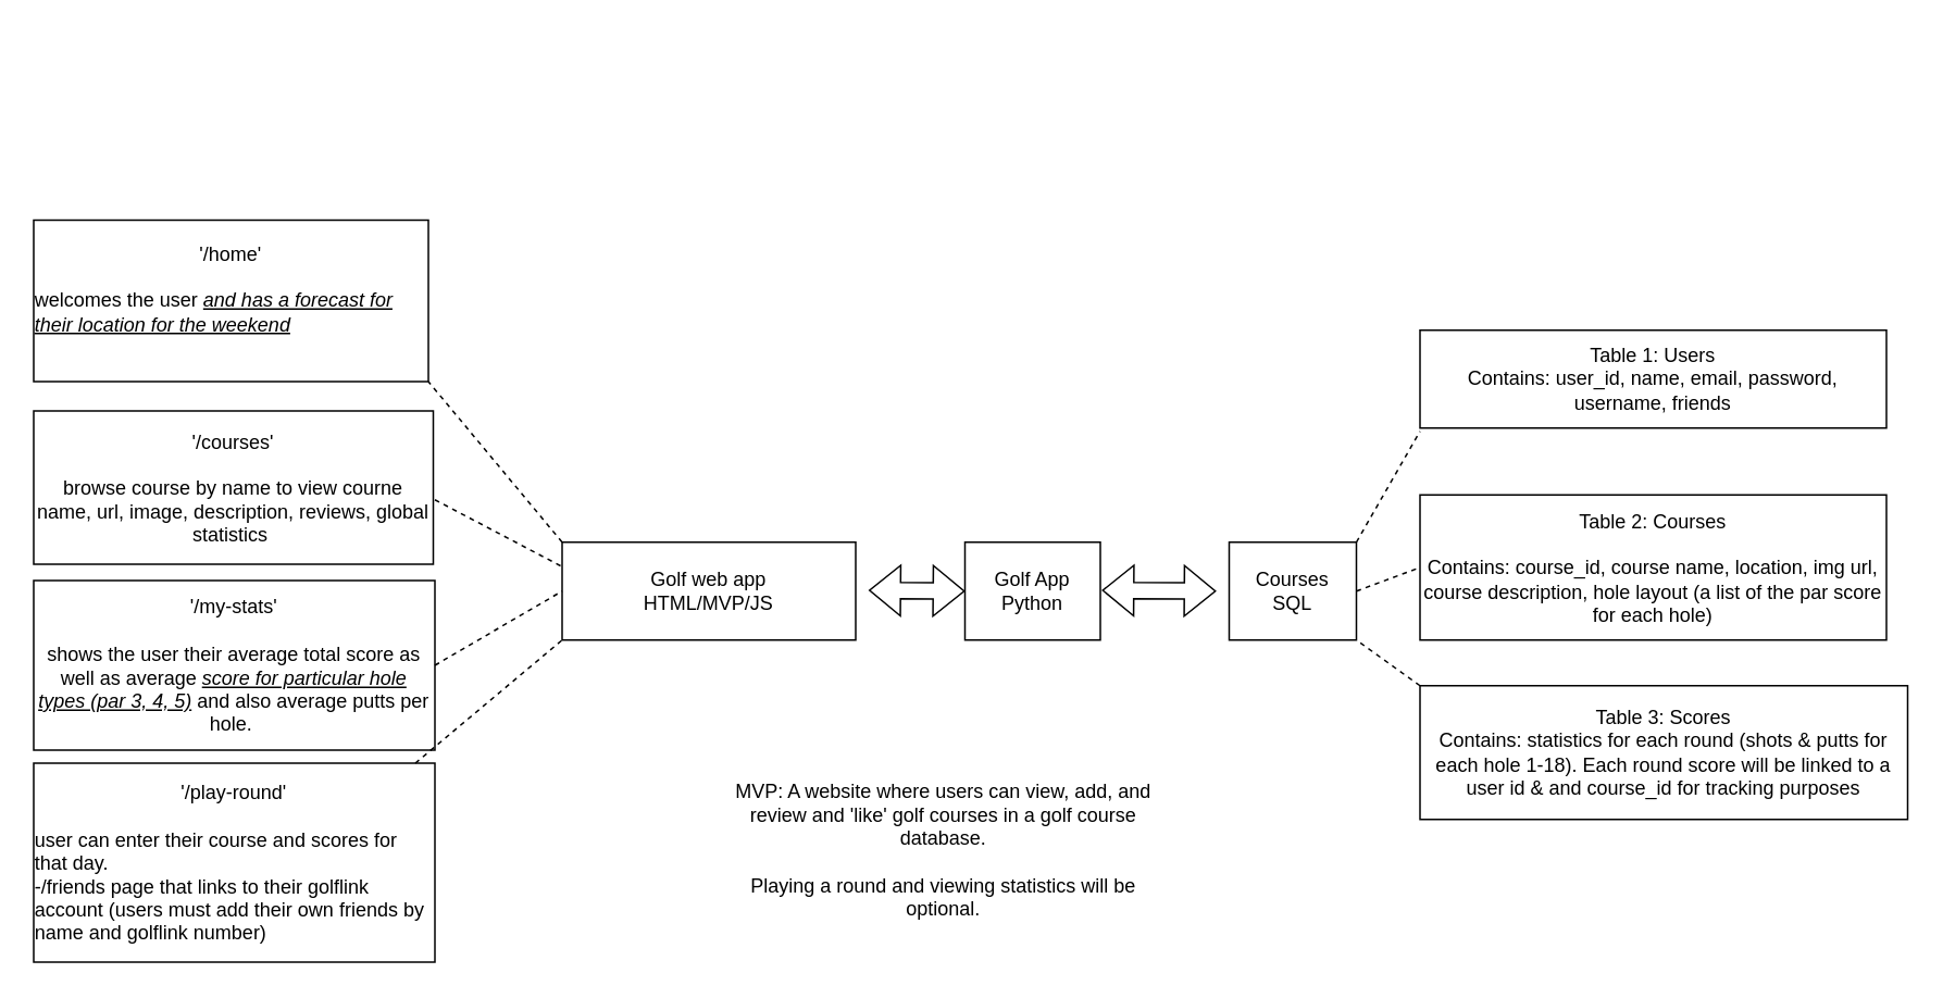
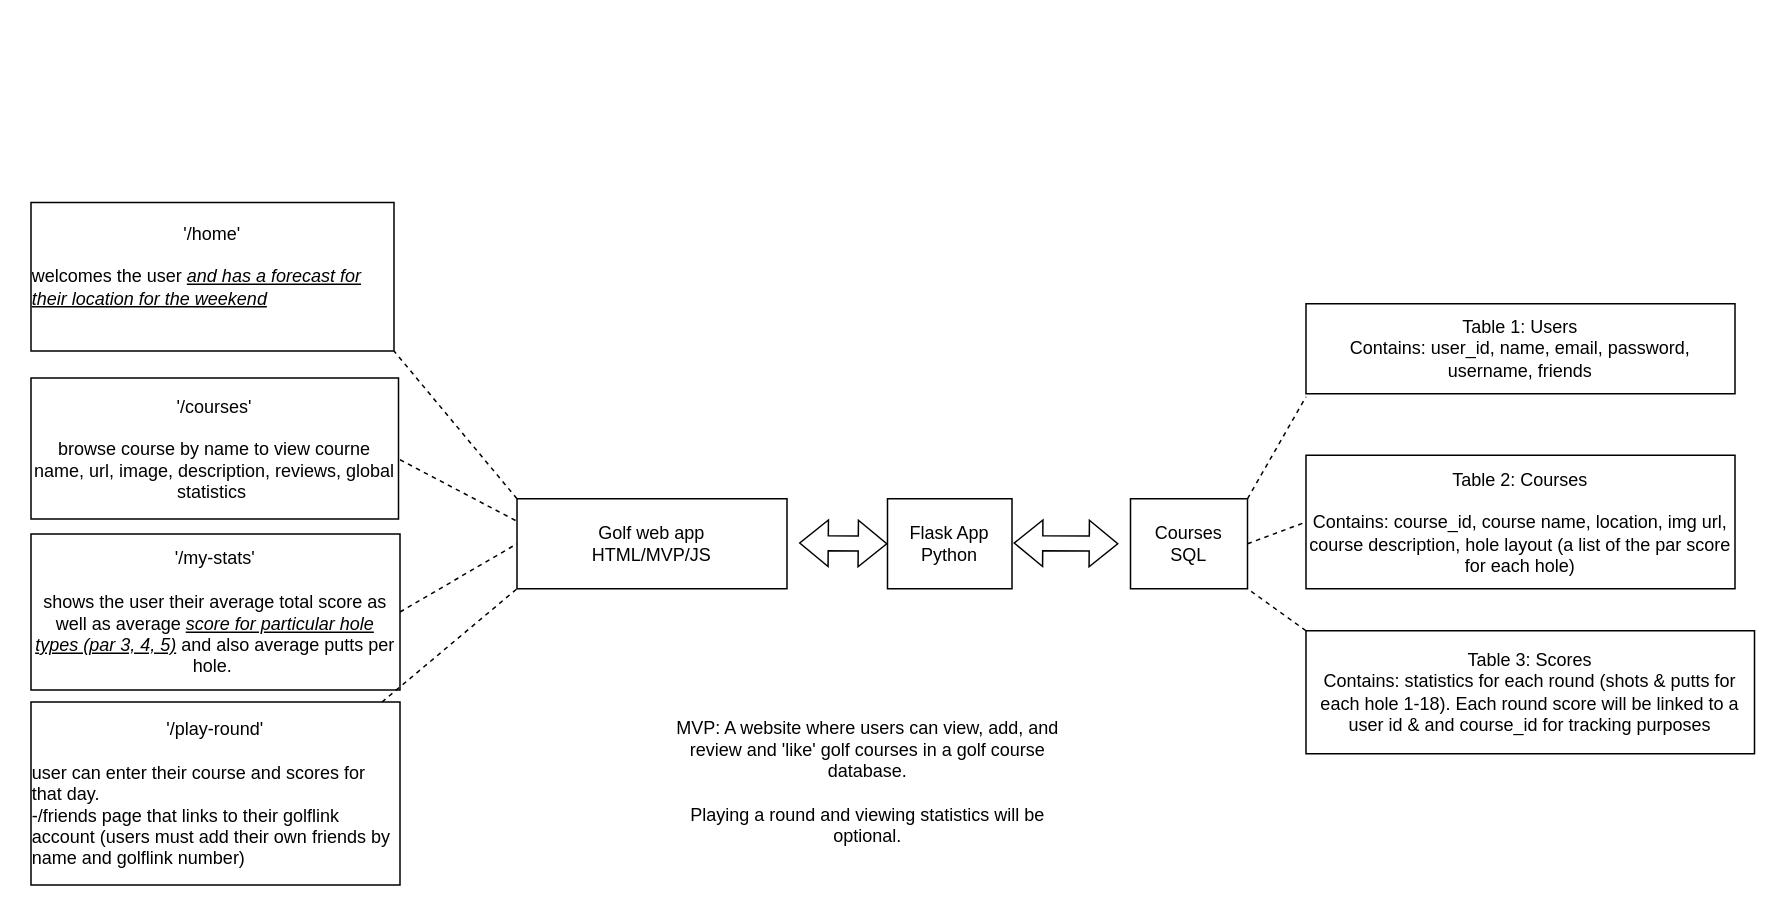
  <mxCell id="0" />
  <mxCell id="1" parent="0" />
  <mxCell id="2" value="Golf web app&lt;br&gt;HTML/MVP/JS" style="rounded=0;whiteSpace=wrap;html=1;" vertex="1" parent="1"><mxGeometry x="344" y="332" width="180" height="60" as="geometry" /></mxCell>
- <mxCell id="3" value="Golf App&lt;br&gt;Python" style="rounded=0;whiteSpace=wrap;html=1;" vertex="1" parent="1"><mxGeometry x="591" y="332" width="83" height="60" as="geometry" /></mxCell>
+ <mxCell id="3" value="Flask App&lt;br&gt;Python" style="rounded=0;whiteSpace=wrap;html=1;" vertex="1" parent="1"><mxGeometry x="591" y="332" width="83" height="60" as="geometry" /></mxCell>
  <mxCell id="4" value="Courses&lt;br&gt;SQL" style="rounded=0;whiteSpace=wrap;html=1;" vertex="1" parent="1"><mxGeometry x="753" y="332" width="78" height="60" as="geometry" /></mxCell>
  <mxCell id="5" value="Table 1: Users&lt;br&gt;Contains: user_id, name, email, password, username, friends" style="rounded=0;whiteSpace=wrap;html=1;" vertex="1" parent="1"><mxGeometry x="870" y="202" width="286" height="60" as="geometry" /></mxCell>
  <mxCell id="6" value="Table 2: Courses&lt;br&gt;&lt;br&gt;Contains: course_id, course name, location, img url, course description, hole layout (a list of the par score for each hole)" style="rounded=0;whiteSpace=wrap;html=1;" vertex="1" parent="1"><mxGeometry x="870" y="303" width="286" height="89" as="geometry" /></mxCell>
  <mxCell id="7" value="Table 3: Scores&lt;br&gt;Contains: statistics for each round (shots &amp;amp; putts for each hole 1-18). Each round score will be linked to a user id &amp;amp; and course_id for tracking purposes" style="rounded=0;whiteSpace=wrap;html=1;" vertex="1" parent="1"><mxGeometry x="870" y="420" width="299" height="82" as="geometry" /></mxCell>
  <mxCell id="8" value="" style="shape=flexArrow;endArrow=classic;startArrow=classic;html=1;rounded=0;" edge="1" parent="1"><mxGeometry width="100" height="100" relative="1" as="geometry"><mxPoint x="532" y="361.5" as="sourcePoint" /><mxPoint x="591" y="362" as="targetPoint" /></mxGeometry></mxCell>
  <mxCell id="9" value="" style="shape=flexArrow;endArrow=classic;startArrow=classic;html=1;rounded=0;" edge="1" parent="1"><mxGeometry width="100" height="100" relative="1" as="geometry"><mxPoint x="675" y="361.5" as="sourcePoint" /><mxPoint x="745" y="362" as="targetPoint" /></mxGeometry></mxCell>
  <mxCell id="10" value="&lt;div style=&quot;text-align: left;&quot;&gt;&lt;br&gt;&lt;/div&gt;" style="text;html=1;strokeColor=none;fillColor=none;align=center;verticalAlign=middle;whiteSpace=wrap;rounded=0;" vertex="1" parent="1"><mxGeometry x="487" y="20" width="230" height="372" as="geometry" /></mxCell>
  <mxCell id="11" value="" style="endArrow=none;dashed=1;html=1;rounded=0;" edge="1" parent="1"><mxGeometry width="50" height="50" relative="1" as="geometry"><mxPoint x="831" y="332" as="sourcePoint" /><mxPoint x="870" y="264" as="targetPoint" /></mxGeometry></mxCell>
  <mxCell id="12" value="" style="endArrow=none;dashed=1;html=1;rounded=0;exitX=0;exitY=0;exitDx=0;exitDy=0;" edge="1" parent="1" source="7"><mxGeometry width="50" height="50" relative="1" as="geometry"><mxPoint x="781" y="442" as="sourcePoint" /><mxPoint x="831" y="392" as="targetPoint" /></mxGeometry></mxCell>
  <mxCell id="13" value="" style="endArrow=none;dashed=1;html=1;rounded=0;entryX=0;entryY=0.5;entryDx=0;entryDy=0;" edge="1" parent="1" target="6"><mxGeometry width="50" height="50" relative="1" as="geometry"><mxPoint x="831" y="362" as="sourcePoint" /><mxPoint x="881" y="316" as="targetPoint" /></mxGeometry></mxCell>
  <mxCell id="14" value="MVP: A website where users can view, add, and review and 'like' golf courses in a golf course database.&lt;br&gt;&lt;br&gt;Playing a round and viewing statistics will be optional." style="text;html=1;strokeColor=none;fillColor=none;align=center;verticalAlign=middle;whiteSpace=wrap;rounded=0;" vertex="1" parent="1"><mxGeometry x="448" y="475" width="260" height="91" as="geometry" /></mxCell>
  <mxCell id="15" value="'/home'&lt;br&gt;&lt;br&gt;&lt;div style=&quot;border-color: var(--border-color); text-align: left;&quot;&gt;welcomes the user&amp;nbsp;&lt;i style=&quot;border-color: var(--border-color);&quot;&gt;&lt;u style=&quot;border-color: var(--border-color);&quot;&gt;and has a forecast for their location for the weekend&lt;/u&gt;&lt;/i&gt;&lt;/div&gt;&lt;div&gt;&lt;span style=&quot;border-color: var(--border-color); background-color: initial;&quot;&gt;&lt;i style=&quot;border-color: var(--border-color);&quot;&gt;&lt;u style=&quot;border-color: var(--border-color);&quot;&gt;&lt;br&gt;&lt;/u&gt;&lt;/i&gt;&lt;/span&gt;&lt;/div&gt;" style="rounded=0;whiteSpace=wrap;html=1;" vertex="1" parent="1"><mxGeometry x="20" y="134.5" width="242" height="99" as="geometry" /></mxCell>
  <mxCell id="16" value="'/courses'&lt;br&gt;&lt;br&gt;browse course by name to view courne name, url, image, description, reviews, global statistics&amp;nbsp;" style="rounded=0;whiteSpace=wrap;html=1;" vertex="1" parent="1"><mxGeometry x="20" y="251.5" width="245" height="94" as="geometry" /></mxCell>
  <mxCell id="17" value="'/my-stats'&lt;br&gt;&lt;br&gt;shows the user their average total score as well as average&amp;nbsp;&lt;u style=&quot;border-color: var(--border-color); text-align: left;&quot;&gt;&lt;i style=&quot;border-color: var(--border-color);&quot;&gt;score for particular hole types (par 3, 4, 5)&lt;/i&gt;&lt;/u&gt;&lt;span style=&quot;text-align: left;&quot;&gt;&amp;nbsp;and also average putts per hole.&amp;nbsp;&lt;/span&gt;" style="rounded=0;whiteSpace=wrap;html=1;" vertex="1" parent="1"><mxGeometry x="20" y="355.5" width="246" height="104" as="geometry" /></mxCell>
  <mxCell id="18" value="'/play-round'&lt;br&gt;&lt;br&gt;&lt;div style=&quot;border-color: var(--border-color); text-align: left;&quot;&gt;user can enter their course and scores for that day.&lt;/div&gt;&lt;div style=&quot;border-color: var(--border-color); text-align: left;&quot;&gt;&lt;span style=&quot;border-color: var(--border-color); background-color: initial;&quot;&gt;-/friends page that links to their golflink account (users must add their own friends by name and golflink number)&lt;/span&gt;&lt;/div&gt;" style="rounded=0;whiteSpace=wrap;html=1;" vertex="1" parent="1"><mxGeometry x="20" y="467.5" width="246" height="122" as="geometry" /></mxCell>
  <mxCell id="19" value="" style="endArrow=none;dashed=1;html=1;rounded=0;entryX=0;entryY=0.25;entryDx=0;entryDy=0;" edge="1" parent="1" target="2"><mxGeometry width="50" height="50" relative="1" as="geometry"><mxPoint x="266" y="306" as="sourcePoint" /><mxPoint x="315" y="303" as="targetPoint" /></mxGeometry></mxCell>
  <mxCell id="20" value="" style="endArrow=none;dashed=1;html=1;rounded=0;entryX=1;entryY=1;entryDx=0;entryDy=0;exitX=0;exitY=0;exitDx=0;exitDy=0;" edge="1" parent="1" source="2" target="15"><mxGeometry width="50" height="50" relative="1" as="geometry"><mxPoint x="396" y="317" as="sourcePoint" /><mxPoint x="446" y="267" as="targetPoint" /></mxGeometry></mxCell>
  <mxCell id="21" value="" style="endArrow=none;dashed=1;html=1;rounded=0;exitX=1;exitY=0.5;exitDx=0;exitDy=0;entryX=0;entryY=0.5;entryDx=0;entryDy=0;" edge="1" parent="1" source="17" target="2"><mxGeometry width="50" height="50" relative="1" as="geometry"><mxPoint x="396" y="317" as="sourcePoint" /><mxPoint x="446" y="267" as="targetPoint" /></mxGeometry></mxCell>
  <mxCell id="22" value="" style="endArrow=none;dashed=1;html=1;rounded=0;entryX=0;entryY=1;entryDx=0;entryDy=0;" edge="1" parent="1" target="2"><mxGeometry width="50" height="50" relative="1" as="geometry"><mxPoint x="254" y="467.5" as="sourcePoint" /><mxPoint x="304" y="417.5" as="targetPoint" /></mxGeometry></mxCell>
